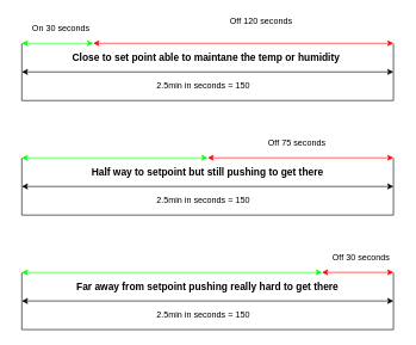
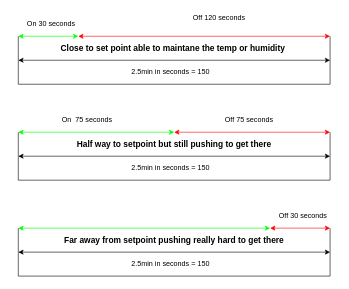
  <mxCell id="0" />
  <mxCell id="1" parent="0" />
  <mxCell id="2" value="" style="endArrow=none;html=1;" edge="1" parent="1"><mxGeometry width="50" height="50" relative="1" as="geometry"><mxPoint x="30" y="140" as="sourcePoint" /><mxPoint x="550" y="140" as="targetPoint" /></mxGeometry></mxCell>
  <mxCell id="3" value="" style="endArrow=none;html=1;" edge="1" parent="1"><mxGeometry width="50" height="50" relative="1" as="geometry"><mxPoint x="30" y="140" as="sourcePoint" /><mxPoint x="30" y="60" as="targetPoint" /></mxGeometry></mxCell>
  <mxCell id="4" value="" style="endArrow=none;html=1;" edge="1" parent="1"><mxGeometry width="50" height="50" relative="1" as="geometry"><mxPoint x="550" y="140" as="sourcePoint" /><mxPoint x="550" y="60" as="targetPoint" /></mxGeometry></mxCell>
  <mxCell id="5" value="" style="endArrow=classic;startArrow=classic;html=1;" edge="1" parent="1"><mxGeometry width="50" height="50" relative="1" as="geometry"><mxPoint x="30" y="100" as="sourcePoint" /><mxPoint x="550" y="100" as="targetPoint" /></mxGeometry></mxCell>
  <mxCell id="6" value="" style="endArrow=classic;startArrow=classic;html=1;strokeColor=#00FF00;" edge="1" parent="1"><mxGeometry width="50" height="50" relative="1" as="geometry"><mxPoint x="30" y="60" as="sourcePoint" /><mxPoint x="130" y="60" as="targetPoint" /></mxGeometry></mxCell>
  <mxCell id="7" value="2.5min in seconds = 150" style="text;html=1;strokeColor=none;fillColor=none;align=center;verticalAlign=middle;whiteSpace=wrap;rounded=0;" vertex="1" parent="1"><mxGeometry x="214" y="110" width="140" height="20" as="geometry" /></mxCell>
  <mxCell id="8" value="" style="endArrow=classic;startArrow=classic;html=1;fillColor=#e51400;strokeColor=#FF0000;" edge="1" parent="1"><mxGeometry width="50" height="50" relative="1" as="geometry"><mxPoint x="130" y="60" as="sourcePoint" /><mxPoint x="550" y="60" as="targetPoint" /></mxGeometry></mxCell>
  <mxCell id="9" value="Off 120 seconds" style="text;html=1;strokeColor=none;fillColor=none;align=center;verticalAlign=middle;whiteSpace=wrap;rounded=0;" vertex="1" parent="1"><mxGeometry x="310" y="20" width="110" height="20" as="geometry" /></mxCell>
  <mxCell id="10" value="" style="endArrow=none;html=1;" edge="1" parent="1"><mxGeometry width="50" height="50" relative="1" as="geometry"><mxPoint x="30" y="300" as="sourcePoint" /><mxPoint x="550" y="300" as="targetPoint" /></mxGeometry></mxCell>
  <mxCell id="11" value="" style="endArrow=none;html=1;" edge="1" parent="1"><mxGeometry width="50" height="50" relative="1" as="geometry"><mxPoint x="30" y="300" as="sourcePoint" /><mxPoint x="30" y="220" as="targetPoint" /></mxGeometry></mxCell>
  <mxCell id="12" value="" style="endArrow=none;html=1;" edge="1" parent="1"><mxGeometry width="50" height="50" relative="1" as="geometry"><mxPoint x="550" y="300" as="sourcePoint" /><mxPoint x="550" y="220" as="targetPoint" /></mxGeometry></mxCell>
  <mxCell id="13" value="" style="endArrow=classic;startArrow=classic;html=1;" edge="1" parent="1"><mxGeometry width="50" height="50" relative="1" as="geometry"><mxPoint x="30" y="260" as="sourcePoint" /><mxPoint x="550" y="260" as="targetPoint" /></mxGeometry></mxCell>
  <mxCell id="14" value="" style="endArrow=classic;startArrow=classic;html=1;strokeColor=#00FF00;" edge="1" parent="1"><mxGeometry width="50" height="50" relative="1" as="geometry"><mxPoint x="30" y="220" as="sourcePoint" /><mxPoint x="290" y="220" as="targetPoint" /></mxGeometry></mxCell>
  <mxCell id="15" value="2.5min in seconds = 150" style="text;html=1;strokeColor=none;fillColor=none;align=center;verticalAlign=middle;whiteSpace=wrap;rounded=0;" vertex="1" parent="1"><mxGeometry x="214" y="270" width="140" height="20" as="geometry" /></mxCell>
  <mxCell id="16" value="" style="endArrow=classic;startArrow=classic;html=1;fillColor=#e51400;strokeColor=#FF0000;" edge="1" parent="1"><mxGeometry width="50" height="50" relative="1" as="geometry"><mxPoint x="290" y="220" as="sourcePoint" /><mxPoint x="550" y="220" as="targetPoint" /></mxGeometry></mxCell>
+ <mxCell id="17" value="On&amp;nbsp; 75 seconds" style="text;html=1;strokeColor=none;fillColor=none;align=center;verticalAlign=middle;whiteSpace=wrap;rounded=0;" vertex="1" parent="1"><mxGeometry x="90" y="190" width="110" height="20" as="geometry" /></mxCell>
  <mxCell id="18" value="Off 75 seconds" style="text;html=1;strokeColor=none;fillColor=none;align=center;verticalAlign=middle;whiteSpace=wrap;rounded=0;" vertex="1" parent="1"><mxGeometry x="360" y="190" width="110" height="20" as="geometry" /></mxCell>
  <mxCell id="19" value="On 30 seconds" style="text;html=1;strokeColor=none;fillColor=none;align=center;verticalAlign=middle;whiteSpace=wrap;rounded=0;" vertex="1" parent="1"><mxGeometry x="40" y="30" width="90" height="20" as="geometry" /></mxCell>
  <mxCell id="20" value="" style="endArrow=none;html=1;" edge="1" parent="1"><mxGeometry width="50" height="50" relative="1" as="geometry"><mxPoint x="30" y="460" as="sourcePoint" /><mxPoint x="550" y="460" as="targetPoint" /></mxGeometry></mxCell>
  <mxCell id="21" value="" style="endArrow=none;html=1;" edge="1" parent="1"><mxGeometry width="50" height="50" relative="1" as="geometry"><mxPoint x="30" y="460" as="sourcePoint" /><mxPoint x="30" y="380" as="targetPoint" /></mxGeometry></mxCell>
  <mxCell id="22" value="" style="endArrow=none;html=1;" edge="1" parent="1"><mxGeometry width="50" height="50" relative="1" as="geometry"><mxPoint x="550" y="460" as="sourcePoint" /><mxPoint x="550" y="380" as="targetPoint" /></mxGeometry></mxCell>
  <mxCell id="23" value="" style="endArrow=classic;startArrow=classic;html=1;" edge="1" parent="1"><mxGeometry width="50" height="50" relative="1" as="geometry"><mxPoint x="30" y="420" as="sourcePoint" /><mxPoint x="550" y="420" as="targetPoint" /></mxGeometry></mxCell>
  <mxCell id="24" value="" style="endArrow=classic;startArrow=classic;html=1;strokeColor=#00FF00;" edge="1" parent="1"><mxGeometry width="50" height="50" relative="1" as="geometry"><mxPoint x="30" y="380" as="sourcePoint" /><mxPoint x="450" y="380" as="targetPoint" /></mxGeometry></mxCell>
  <mxCell id="25" value="2.5min in seconds = 150" style="text;html=1;strokeColor=none;fillColor=none;align=center;verticalAlign=middle;whiteSpace=wrap;rounded=0;" vertex="1" parent="1"><mxGeometry x="214" y="430" width="140" height="20" as="geometry" /></mxCell>
  <mxCell id="26" value="" style="endArrow=classic;startArrow=classic;html=1;fillColor=#e51400;strokeColor=#FF0000;" edge="1" parent="1"><mxGeometry width="50" height="50" relative="1" as="geometry"><mxPoint x="450" y="380" as="sourcePoint" /><mxPoint x="550" y="380" as="targetPoint" /></mxGeometry></mxCell>
  <mxCell id="27" value="Off 30 seconds" style="text;html=1;strokeColor=none;fillColor=none;align=center;verticalAlign=middle;whiteSpace=wrap;rounded=0;" vertex="1" parent="1"><mxGeometry x="450" y="350" width="110" height="20" as="geometry" /></mxCell>
  <mxCell id="28" value="Close to set point able to maintane the temp or humidity&amp;nbsp;" style="text;html=1;strokeColor=none;fillColor=none;align=center;verticalAlign=middle;whiteSpace=wrap;rounded=0;fontStyle=1;fontSize=14;" vertex="1" parent="1"><mxGeometry x="20" y="70" width="540" height="20" as="geometry" /></mxCell>
  <mxCell id="29" value="Half way to setpoint but still pushing to get there" style="text;html=1;strokeColor=none;fillColor=none;align=center;verticalAlign=middle;whiteSpace=wrap;rounded=0;fontStyle=1;fontSize=14;" vertex="1" parent="1"><mxGeometry x="120" y="230" width="340" height="20" as="geometry" /></mxCell>
  <mxCell id="30" value="Far away from setpoint pushing really hard to get there" style="text;html=1;strokeColor=none;fillColor=none;align=center;verticalAlign=middle;whiteSpace=wrap;rounded=0;fontStyle=1;fontSize=14;" vertex="1" parent="1"><mxGeometry x="60" y="390" width="460" height="20" as="geometry" /></mxCell>
